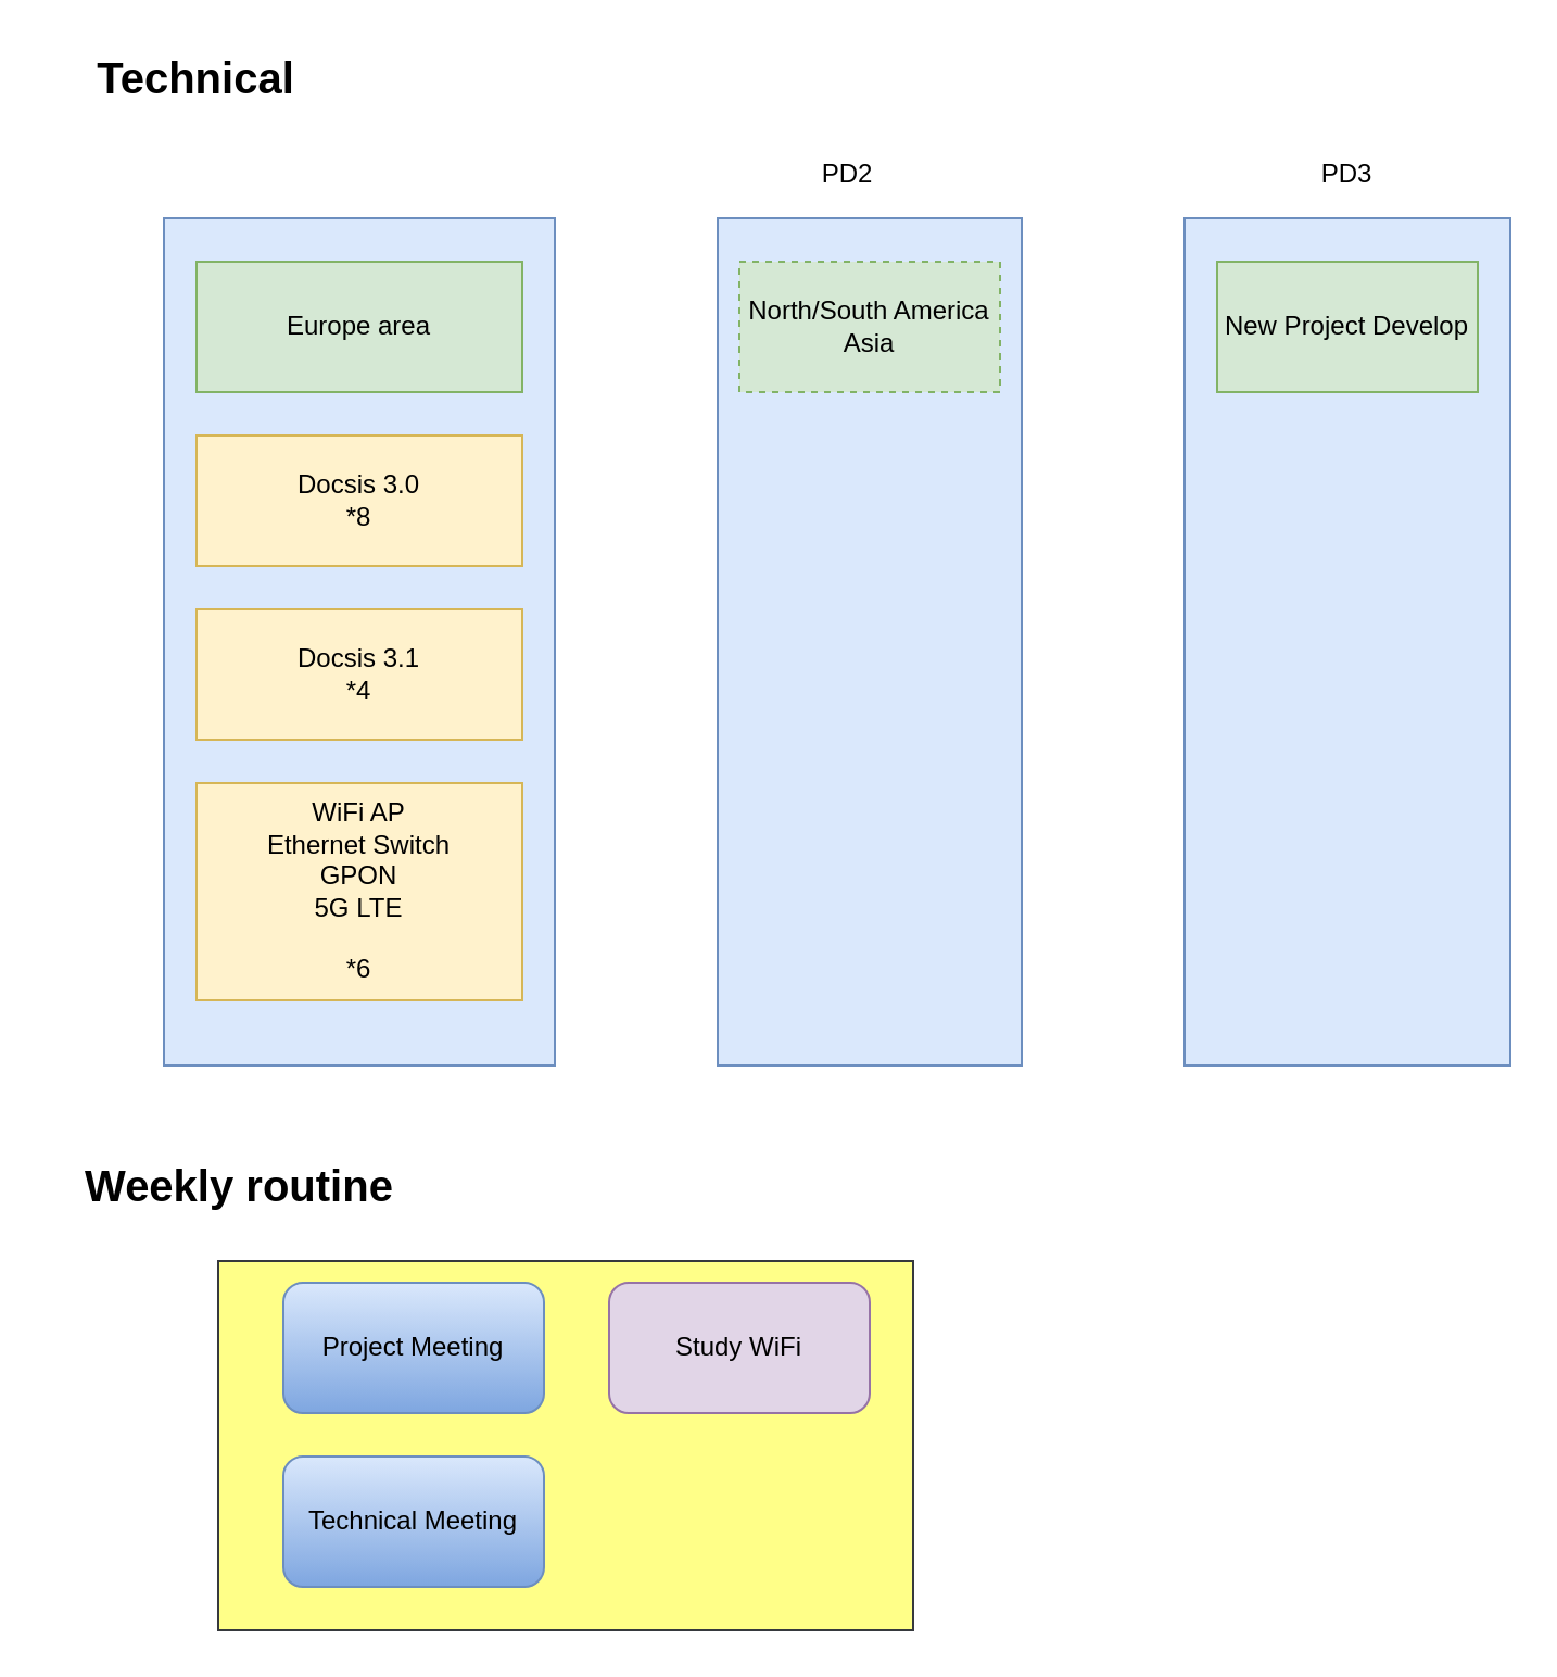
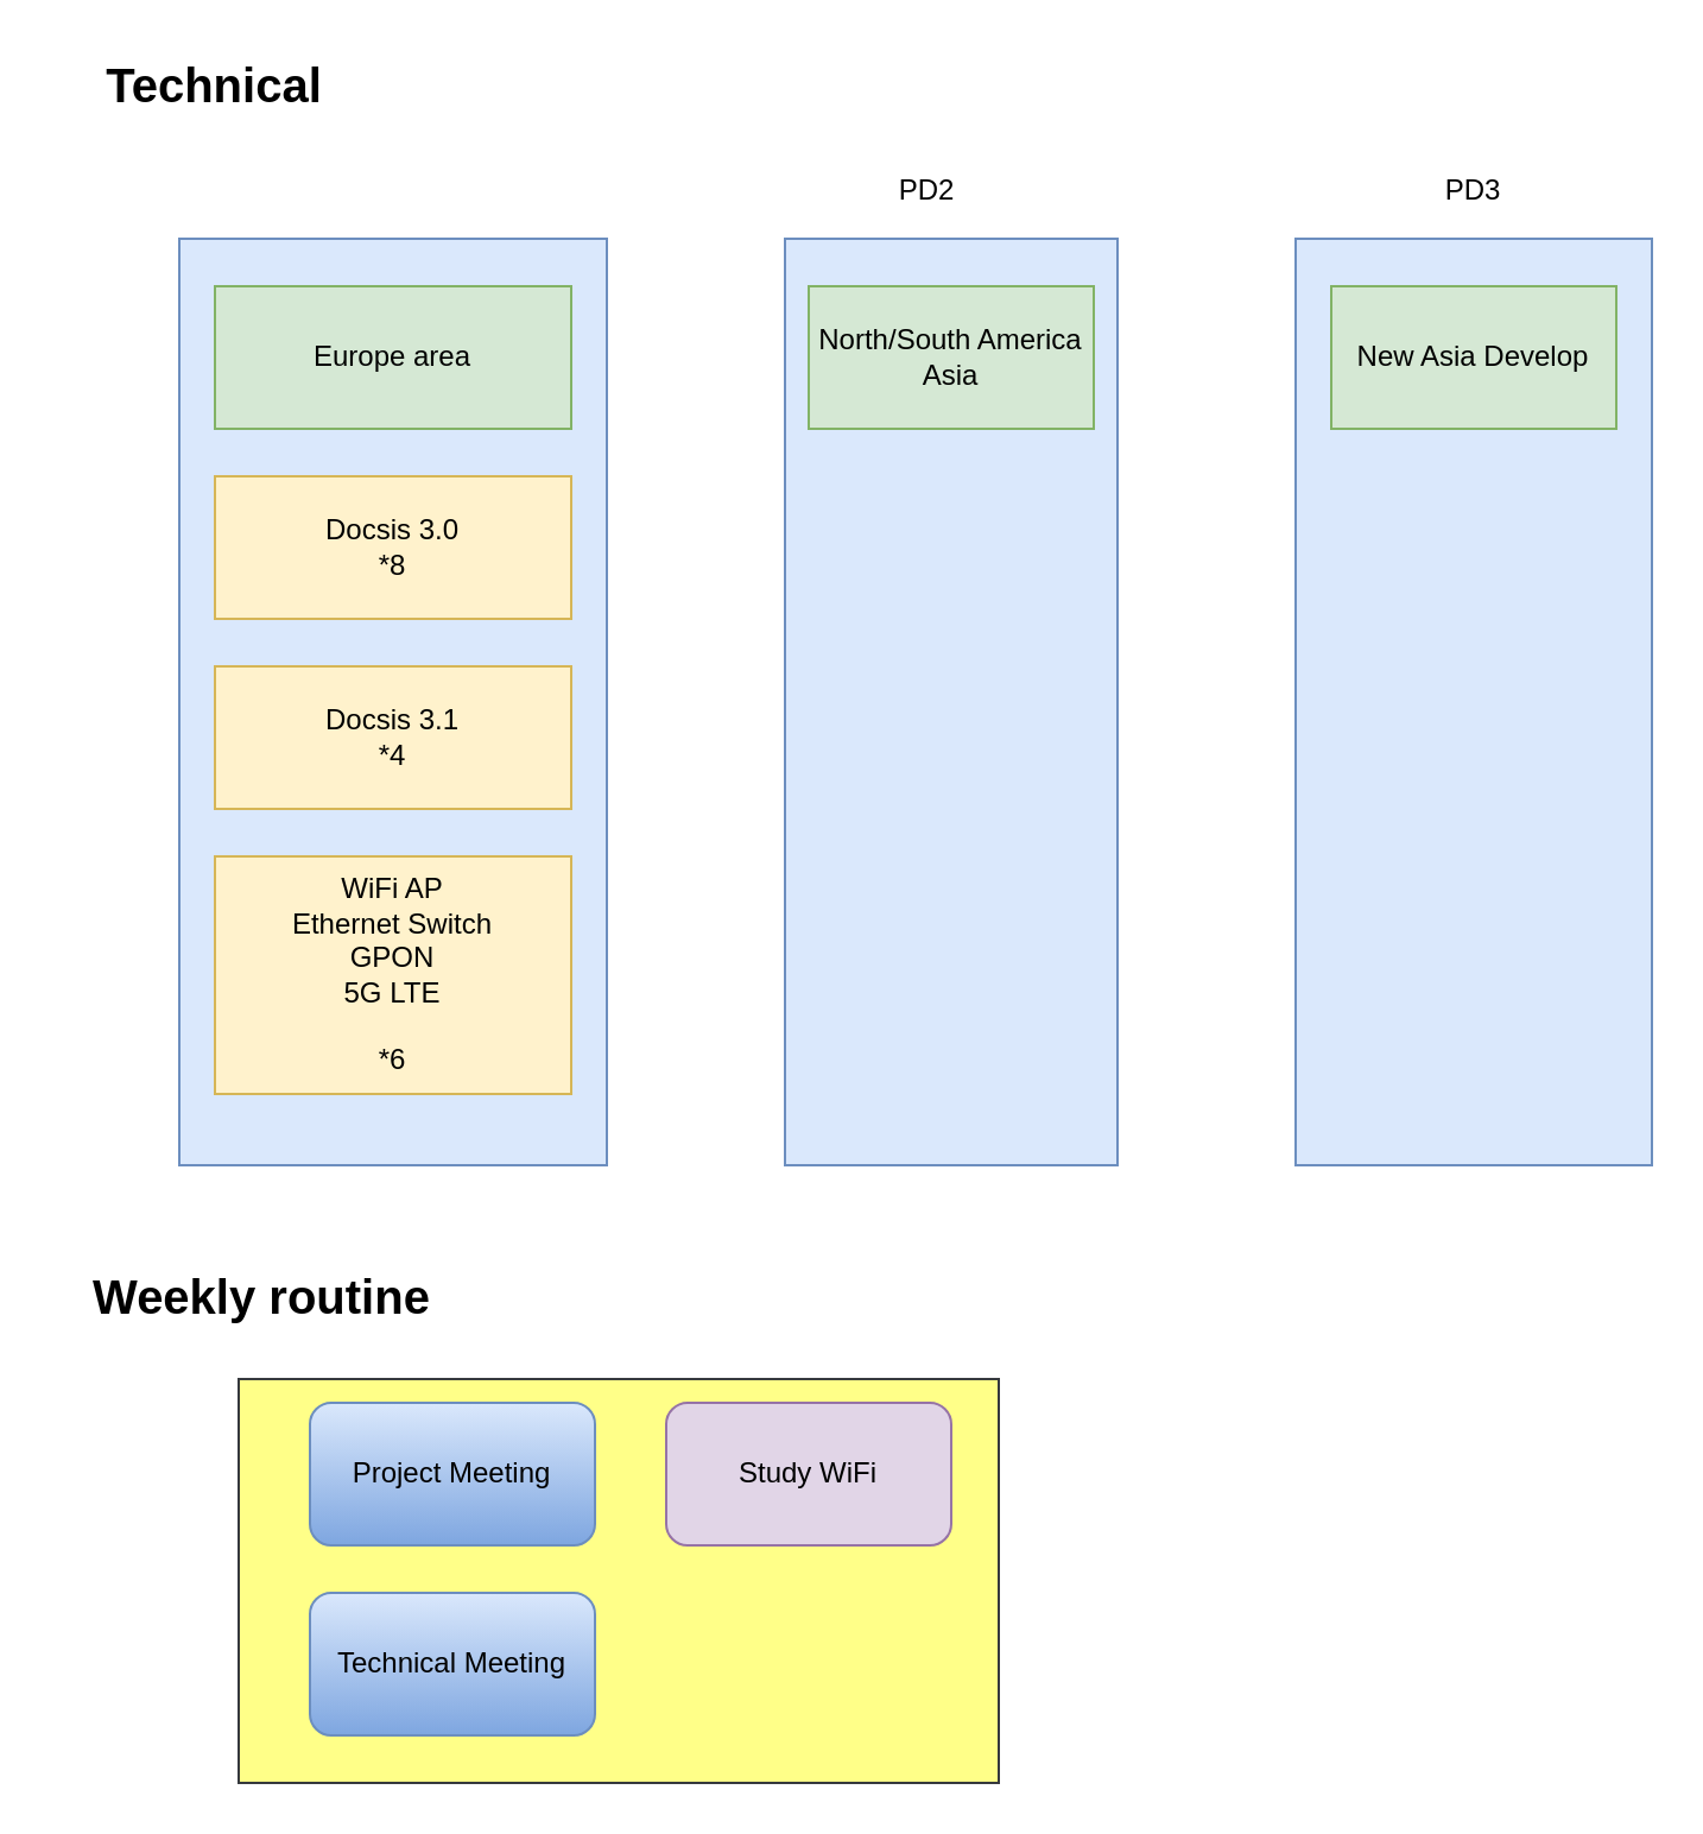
  <mxCell id="0" />
  <mxCell id="1" parent="0" />
  <mxCell id="2" value="" style="rounded=0;whiteSpace=wrap;html=1;fillColor=#dae8fc;strokeColor=#6c8ebf;" parent="1" vertex="1"><mxGeometry x="75" y="100" width="180" height="390" as="geometry" /></mxCell>
  <mxCell id="3" value="" style="rounded=0;whiteSpace=wrap;html=1;fillColor=#dae8fc;strokeColor=#6c8ebf;" parent="1" vertex="1"><mxGeometry x="330" y="100" width="140" height="390" as="geometry" /></mxCell>
  <mxCell id="4" value="" style="rounded=0;whiteSpace=wrap;html=1;fillColor=#dae8fc;strokeColor=#6c8ebf;" parent="1" vertex="1"><mxGeometry x="545" y="100" width="150" height="390" as="geometry" /></mxCell>
  <mxCell id="5" value="PD2" style="text;html=1;strokeColor=none;fillColor=none;align=center;verticalAlign=middle;whiteSpace=wrap;rounded=0;" parent="1" vertex="1"><mxGeometry x="370" y="70" width="40" height="20" as="geometry" /></mxCell>
  <mxCell id="6" value="PD3" style="text;html=1;strokeColor=none;fillColor=none;align=center;verticalAlign=middle;whiteSpace=wrap;rounded=0;" parent="1" vertex="1"><mxGeometry x="600" y="70" width="40" height="20" as="geometry" /></mxCell>
  <mxCell id="7" value="Europe area" style="rounded=0;whiteSpace=wrap;html=1;fillColor=#d5e8d4;strokeColor=#82b366;" parent="1" vertex="1"><mxGeometry x="90" y="120" width="150" height="60" as="geometry" /></mxCell>
  <mxCell id="8" value="Docsis 3.0&lt;br&gt;*8" style="rounded=0;whiteSpace=wrap;html=1;fillColor=#fff2cc;strokeColor=#d6b656;" parent="1" vertex="1"><mxGeometry x="90" y="200" width="150" height="60" as="geometry" /></mxCell>
  <mxCell id="9" value="Docsis 3.1&lt;br&gt;*4" style="rounded=0;whiteSpace=wrap;html=1;fillColor=#fff2cc;strokeColor=#d6b656;" parent="1" vertex="1"><mxGeometry x="90" y="280" width="150" height="60" as="geometry" /></mxCell>
  <mxCell id="10" value="WiFi AP&lt;br&gt;Ethernet Switch&lt;br&gt;GPON&lt;br&gt;5G LTE&lt;br&gt;&lt;br&gt;*6" style="rounded=0;whiteSpace=wrap;html=1;fillColor=#fff2cc;strokeColor=#d6b656;" parent="1" vertex="1"><mxGeometry x="90" y="360" width="150" height="100" as="geometry" /></mxCell>
- <mxCell id="11" value="North/South America&lt;br&gt;Asia" style="rounded=0;whiteSpace=wrap;html=1;fillColor=#d5e8d4;strokeColor=#82b366;dashed=1;" parent="1" vertex="1"><mxGeometry x="340" y="120" width="120" height="60" as="geometry" /></mxCell>
- <mxCell id="12" value="New Project Develop" style="rounded=0;whiteSpace=wrap;html=1;fillColor=#d5e8d4;strokeColor=#82b366;" parent="1" vertex="1"><mxGeometry x="560" y="120" width="120" height="60" as="geometry" /></mxCell>
+ <mxCell id="11" value="North/South America&lt;br&gt;Asia" style="rounded=0;whiteSpace=wrap;html=1;fillColor=#d5e8d4;strokeColor=#82b366;" parent="1" vertex="1"><mxGeometry x="340" y="120" width="120" height="60" as="geometry" /></mxCell>
+ <mxCell id="12" value="New Asia Develop" style="rounded=0;whiteSpace=wrap;html=1;fillColor=#d5e8d4;strokeColor=#82b366;" parent="1" vertex="1"><mxGeometry x="560" y="120" width="120" height="60" as="geometry" /></mxCell>
  <mxCell id="13" value="" style="rounded=0;whiteSpace=wrap;html=1;fillColor=#ffff88;strokeColor=#36393d;" parent="1" vertex="1"><mxGeometry x="100" y="580" width="320" height="170" as="geometry" /></mxCell>
  <mxCell id="14" value="Project Meeting" style="rounded=1;whiteSpace=wrap;html=1;gradientColor=#7ea6e0;fillColor=#dae8fc;strokeColor=#6c8ebf;" parent="1" vertex="1"><mxGeometry x="130" y="590" width="120" height="60" as="geometry" /></mxCell>
  <mxCell id="15" value="Technical Meeting" style="rounded=1;whiteSpace=wrap;html=1;fillColor=#dae8fc;strokeColor=#6c8ebf;gradientColor=#7ea6e0;" parent="1" vertex="1"><mxGeometry x="130" y="670" width="120" height="60" as="geometry" /></mxCell>
  <mxCell id="16" value="Study WiFi" style="rounded=1;whiteSpace=wrap;html=1;fillColor=#e1d5e7;strokeColor=#9673a6;" parent="1" vertex="1"><mxGeometry x="280" y="590" width="120" height="60" as="geometry" /></mxCell>
  <mxCell id="17" value="&lt;b&gt;&lt;font style=&quot;font-size: 20px&quot;&gt;Technical&lt;/font&gt;&lt;/b&gt;" style="text;html=1;strokeColor=none;fillColor=none;align=center;verticalAlign=middle;whiteSpace=wrap;rounded=0;" parent="1" vertex="1"><mxGeometry x="20" y="20" width="140" height="30" as="geometry" /></mxCell>
  <mxCell id="18" value="&lt;b&gt;&lt;font style=&quot;font-size: 20px&quot;&gt;Weekly routine&lt;/font&gt;&lt;/b&gt;" style="text;html=1;strokeColor=none;fillColor=none;align=center;verticalAlign=middle;whiteSpace=wrap;rounded=0;" parent="1" vertex="1"><mxGeometry x="20" y="530" width="180" height="30" as="geometry" /></mxCell>
